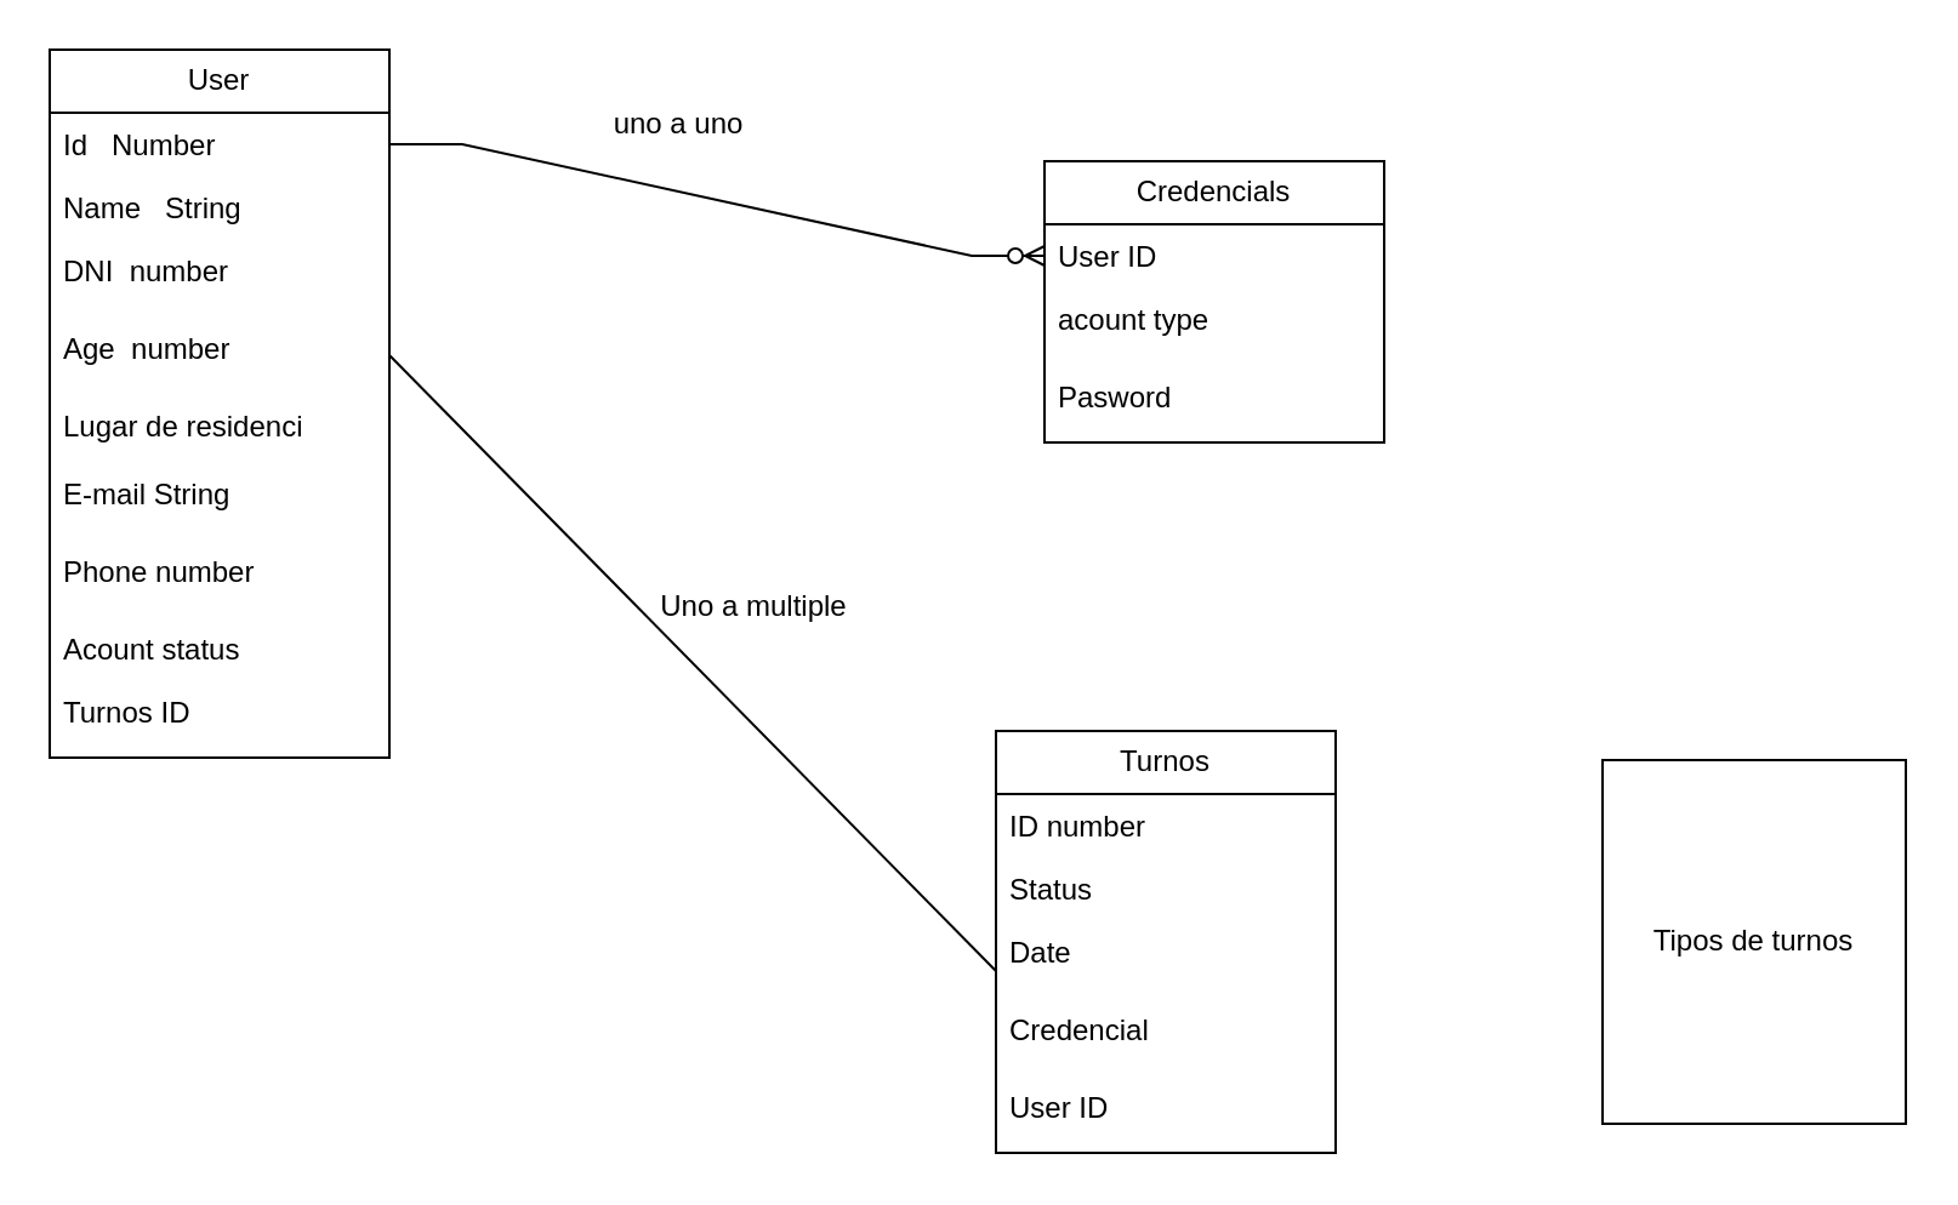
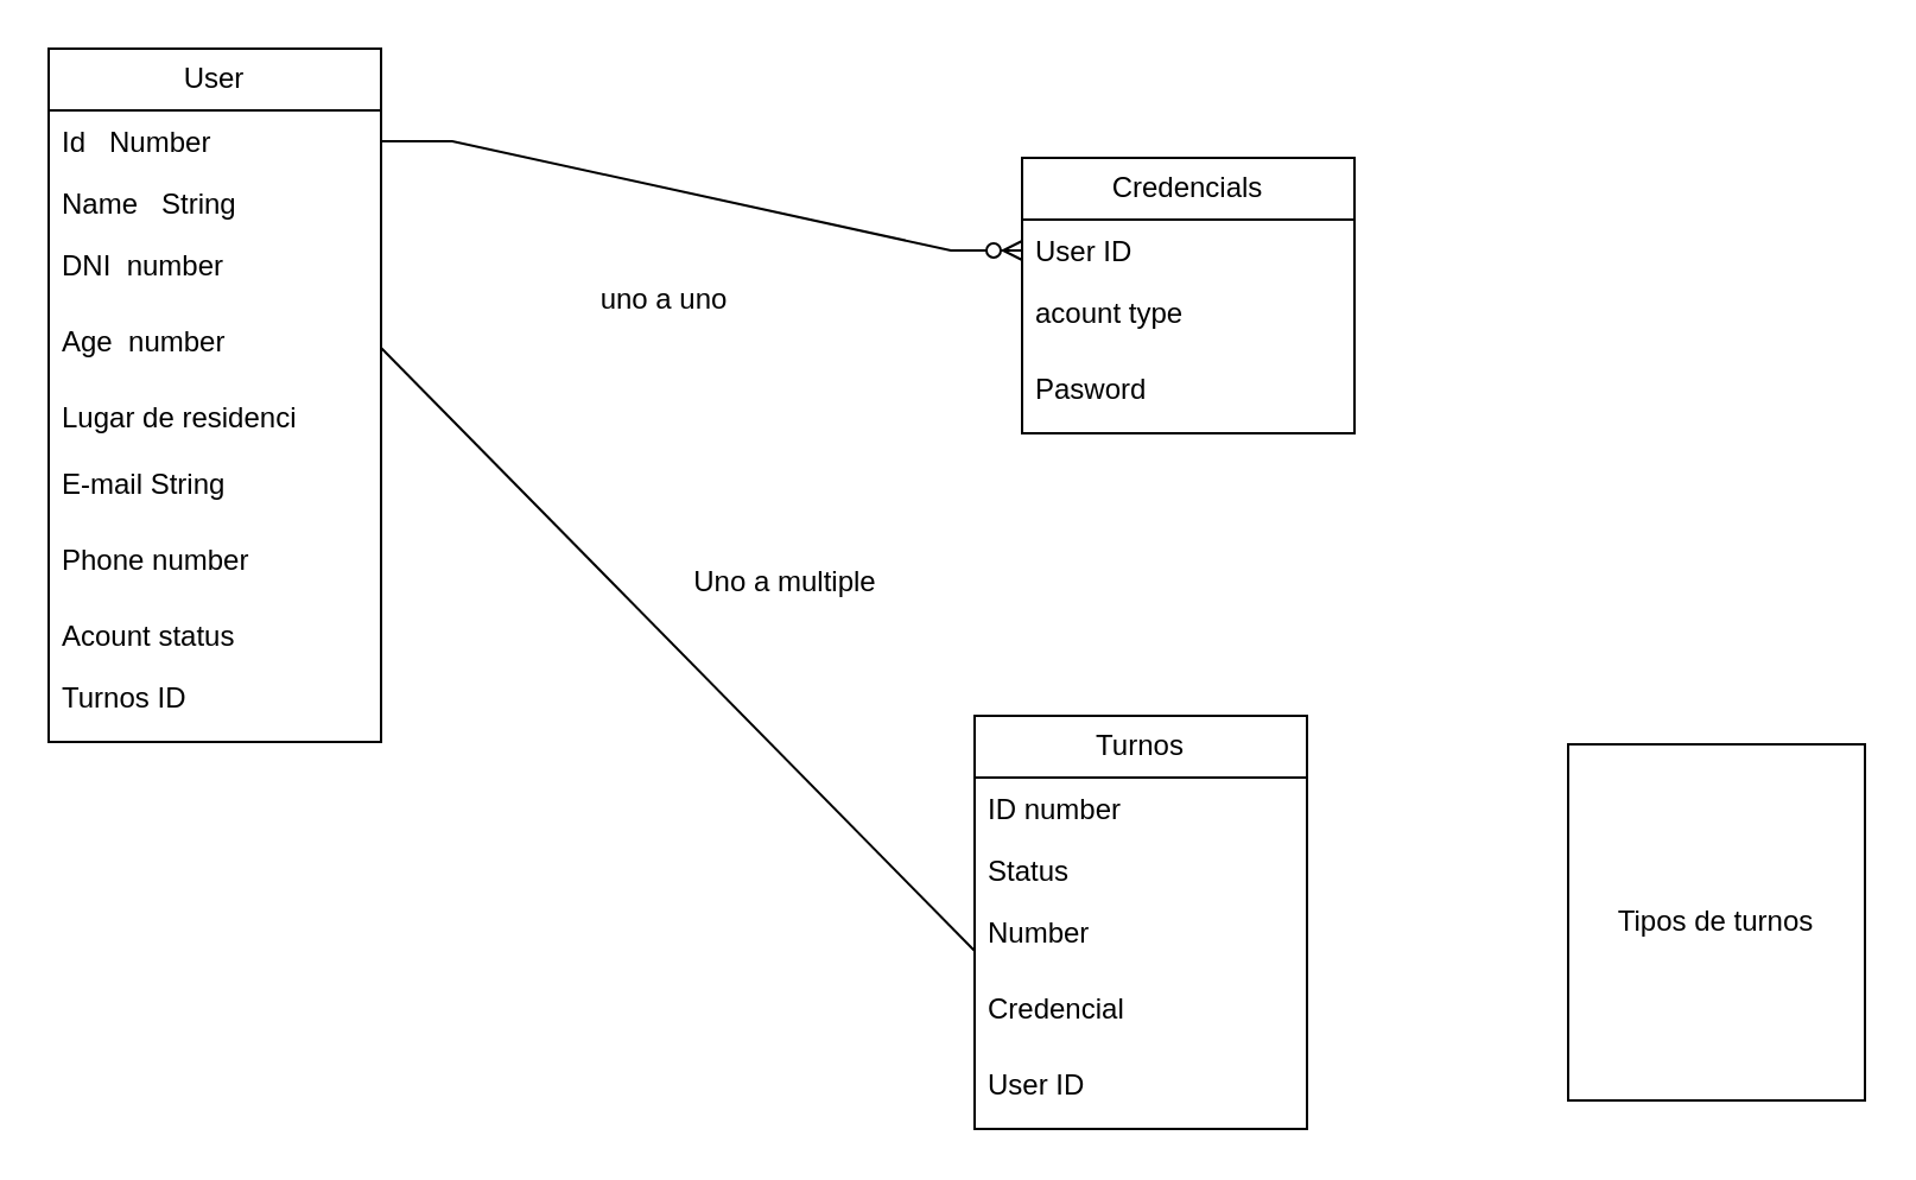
  <mxCell id="0" />
  <mxCell id="1" parent="0" />
  <mxCell id="2" value="Tipos de turnos" style="whiteSpace=wrap;html=1;aspect=fixed;" parent="1" vertex="1"><mxGeometry x="660" y="313" width="125" height="150" as="geometry" /></mxCell>
  <mxCell id="3" value="" style="endArrow=none;html=1;rounded=0;exitX=1;exitY=0.5;exitDx=0;exitDy=0;entryX=0;entryY=0.5;entryDx=0;entryDy=0;" parent="1" source="8" edge="1"><mxGeometry width="50" height="50" relative="1" as="geometry"><mxPoint x="230" y="300" as="sourcePoint" /><mxPoint x="410" y="400" as="targetPoint" /></mxGeometry></mxCell>
  <mxCell id="4" value="User" style="swimlane;fontStyle=0;childLayout=stackLayout;horizontal=1;startSize=26;fillColor=none;horizontalStack=0;resizeParent=1;resizeParentMax=0;resizeLast=0;collapsible=1;marginBottom=0;whiteSpace=wrap;html=1;" parent="1" vertex="1"><mxGeometry x="20" y="20" width="140" height="292" as="geometry"><mxRectangle x="60" y="340" width="100" height="30" as="alternateBounds" /></mxGeometry></mxCell>
  <mxCell id="5" value="Id&amp;nbsp; &amp;nbsp;Number" style="text;strokeColor=none;fillColor=none;align=left;verticalAlign=top;spacingLeft=4;spacingRight=4;overflow=hidden;rotatable=0;points=[[0,0.5],[1,0.5]];portConstraint=eastwest;whiteSpace=wrap;html=1;" parent="4" vertex="1"><mxGeometry y="26" width="140" height="26" as="geometry" /></mxCell>
  <mxCell id="6" value="Name&amp;nbsp; &amp;nbsp;String" style="text;strokeColor=none;fillColor=none;align=left;verticalAlign=top;spacingLeft=4;spacingRight=4;overflow=hidden;rotatable=0;points=[[0,0.5],[1,0.5]];portConstraint=eastwest;whiteSpace=wrap;html=1;" parent="4" vertex="1"><mxGeometry y="52" width="140" height="26" as="geometry" /></mxCell>
  <mxCell id="7" value="DNI&amp;nbsp; number" style="text;strokeColor=none;fillColor=none;align=left;verticalAlign=top;spacingLeft=4;spacingRight=4;overflow=hidden;rotatable=0;points=[[0,0.5],[1,0.5]];portConstraint=eastwest;whiteSpace=wrap;html=1;" parent="4" vertex="1"><mxGeometry y="78" width="140" height="32" as="geometry" /></mxCell>
  <mxCell id="8" value="Age&amp;nbsp; number" style="text;strokeColor=none;fillColor=none;align=left;verticalAlign=top;spacingLeft=4;spacingRight=4;overflow=hidden;rotatable=0;points=[[0,0.5],[1,0.5]];portConstraint=eastwest;whiteSpace=wrap;html=1;" parent="4" vertex="1"><mxGeometry y="110" width="140" height="32" as="geometry" /></mxCell>
  <mxCell id="9" value="Lugar de residenci&lt;span style=&quot;white-space: pre;&quot;&gt;&#09;&lt;/span&gt;" style="text;strokeColor=none;fillColor=none;align=left;verticalAlign=top;spacingLeft=4;spacingRight=4;overflow=hidden;rotatable=0;points=[[0,0.5],[1,0.5]];portConstraint=eastwest;whiteSpace=wrap;html=1;" parent="4" vertex="1"><mxGeometry y="142" width="140" height="28" as="geometry" /></mxCell>
  <mxCell id="10" value="E-mail String" style="text;strokeColor=none;fillColor=none;align=left;verticalAlign=top;spacingLeft=4;spacingRight=4;overflow=hidden;rotatable=0;points=[[0,0.5],[1,0.5]];portConstraint=eastwest;whiteSpace=wrap;html=1;" parent="4" vertex="1"><mxGeometry y="170" width="140" height="32" as="geometry" /></mxCell>
  <mxCell id="11" value="Phone number" style="text;strokeColor=none;fillColor=none;align=left;verticalAlign=top;spacingLeft=4;spacingRight=4;overflow=hidden;rotatable=0;points=[[0,0.5],[1,0.5]];portConstraint=eastwest;whiteSpace=wrap;html=1;" parent="4" vertex="1"><mxGeometry y="202" width="140" height="32" as="geometry" /></mxCell>
  <mxCell id="12" style="edgeStyle=orthogonalEdgeStyle;rounded=0;orthogonalLoop=1;jettySize=auto;html=1;exitX=1;exitY=0.5;exitDx=0;exitDy=0;" parent="4" source="5" target="5" edge="1"><mxGeometry relative="1" as="geometry" /></mxCell>
  <mxCell id="13" value="Acount status" style="text;strokeColor=none;fillColor=none;align=left;verticalAlign=top;spacingLeft=4;spacingRight=4;overflow=hidden;rotatable=0;points=[[0,0.5],[1,0.5]];portConstraint=eastwest;whiteSpace=wrap;html=1;" vertex="1" parent="4"><mxGeometry y="234" width="140" height="26" as="geometry" /></mxCell>
  <mxCell id="14" value="Turnos ID" style="text;strokeColor=none;fillColor=none;align=left;verticalAlign=top;spacingLeft=4;spacingRight=4;overflow=hidden;rotatable=0;points=[[0,0.5],[1,0.5]];portConstraint=eastwest;whiteSpace=wrap;html=1;" vertex="1" parent="4"><mxGeometry y="260" width="140" height="32" as="geometry" /></mxCell>
  <mxCell id="15" value="Credencials" style="swimlane;fontStyle=0;childLayout=stackLayout;horizontal=1;startSize=26;fillColor=none;horizontalStack=0;resizeParent=1;resizeParentMax=0;resizeLast=0;collapsible=1;marginBottom=0;whiteSpace=wrap;html=1;" parent="1" vertex="1"><mxGeometry x="430" y="66" width="140" height="116" as="geometry"><mxRectangle x="60" y="340" width="100" height="30" as="alternateBounds" /></mxGeometry></mxCell>
  <mxCell id="16" value="User ID" style="text;strokeColor=none;fillColor=none;align=left;verticalAlign=top;spacingLeft=4;spacingRight=4;overflow=hidden;rotatable=0;points=[[0,0.5],[1,0.5]];portConstraint=eastwest;whiteSpace=wrap;html=1;" parent="15" vertex="1"><mxGeometry y="26" width="140" height="26" as="geometry" /></mxCell>
  <mxCell id="17" value="acount type" style="text;strokeColor=none;fillColor=none;align=left;verticalAlign=top;spacingLeft=4;spacingRight=4;overflow=hidden;rotatable=0;points=[[0,0.5],[1,0.5]];portConstraint=eastwest;whiteSpace=wrap;html=1;" parent="15" vertex="1"><mxGeometry y="52" width="140" height="32" as="geometry" /></mxCell>
  <mxCell id="18" style="edgeStyle=orthogonalEdgeStyle;rounded=0;orthogonalLoop=1;jettySize=auto;html=1;exitX=1;exitY=0.5;exitDx=0;exitDy=0;" parent="15" source="16" target="16" edge="1"><mxGeometry relative="1" as="geometry" /></mxCell>
  <mxCell id="19" value="Pasword" style="text;strokeColor=none;fillColor=none;align=left;verticalAlign=top;spacingLeft=4;spacingRight=4;overflow=hidden;rotatable=0;points=[[0,0.5],[1,0.5]];portConstraint=eastwest;whiteSpace=wrap;html=1;" vertex="1" parent="15"><mxGeometry y="84" width="140" height="32" as="geometry" /></mxCell>
  <mxCell id="20" value="" style="edgeStyle=entityRelationEdgeStyle;fontSize=12;html=1;endArrow=ERzeroToMany;endFill=1;rounded=0;exitX=1;exitY=0.5;exitDx=0;exitDy=0;" edge="1" parent="1" source="5" target="16"><mxGeometry width="100" height="100" relative="1" as="geometry"><mxPoint x="190" y="60" as="sourcePoint" /><mxPoint x="350" y="140" as="targetPoint" /></mxGeometry></mxCell>
- <mxCell id="21" value="uno a uno" style="text;html=1;align=center;verticalAlign=middle;resizable=0;points=[];autosize=1;strokeColor=none;fillColor=none;" vertex="1" parent="1"><mxGeometry x="239" y="36" width="80" height="30" as="geometry" /></mxCell>
+ <mxCell id="21" value="uno a uno" style="text;html=1;align=center;verticalAlign=middle;resizable=0;points=[];autosize=1;strokeColor=none;fillColor=none;" vertex="1" parent="1"><mxGeometry x="239" y="111" width="80" height="30" as="geometry" /></mxCell>
  <mxCell id="22" value="Turnos" style="swimlane;fontStyle=0;childLayout=stackLayout;horizontal=1;startSize=26;fillColor=none;horizontalStack=0;resizeParent=1;resizeParentMax=0;resizeLast=0;collapsible=1;marginBottom=0;whiteSpace=wrap;html=1;" vertex="1" parent="1"><mxGeometry x="410" y="301" width="140" height="174" as="geometry"><mxRectangle x="60" y="340" width="100" height="30" as="alternateBounds" /></mxGeometry></mxCell>
  <mxCell id="23" value="ID number" style="text;strokeColor=none;fillColor=none;align=left;verticalAlign=top;spacingLeft=4;spacingRight=4;overflow=hidden;rotatable=0;points=[[0,0.5],[1,0.5]];portConstraint=eastwest;whiteSpace=wrap;html=1;" vertex="1" parent="22"><mxGeometry y="26" width="140" height="26" as="geometry" /></mxCell>
  <mxCell id="24" value="Status" style="text;strokeColor=none;fillColor=none;align=left;verticalAlign=top;spacingLeft=4;spacingRight=4;overflow=hidden;rotatable=0;points=[[0,0.5],[1,0.5]];portConstraint=eastwest;whiteSpace=wrap;html=1;" vertex="1" parent="22"><mxGeometry y="52" width="140" height="26" as="geometry" /></mxCell>
- <mxCell id="25" value="Date" style="text;strokeColor=none;fillColor=none;align=left;verticalAlign=top;spacingLeft=4;spacingRight=4;overflow=hidden;rotatable=0;points=[[0,0.5],[1,0.5]];portConstraint=eastwest;whiteSpace=wrap;html=1;" vertex="1" parent="22"><mxGeometry y="78" width="140" height="32" as="geometry" /></mxCell>
+ <mxCell id="25" value="Number" style="text;strokeColor=none;fillColor=none;align=left;verticalAlign=top;spacingLeft=4;spacingRight=4;overflow=hidden;rotatable=0;points=[[0,0.5],[1,0.5]];portConstraint=eastwest;whiteSpace=wrap;html=1;" vertex="1" parent="22"><mxGeometry y="78" width="140" height="32" as="geometry" /></mxCell>
  <mxCell id="26" style="edgeStyle=orthogonalEdgeStyle;rounded=0;orthogonalLoop=1;jettySize=auto;html=1;exitX=1;exitY=0.5;exitDx=0;exitDy=0;" edge="1" parent="22" source="23" target="23"><mxGeometry relative="1" as="geometry" /></mxCell>
  <mxCell id="27" value="Credencial" style="text;strokeColor=none;fillColor=none;align=left;verticalAlign=top;spacingLeft=4;spacingRight=4;overflow=hidden;rotatable=0;points=[[0,0.5],[1,0.5]];portConstraint=eastwest;whiteSpace=wrap;html=1;" vertex="1" parent="22"><mxGeometry y="110" width="140" height="32" as="geometry" /></mxCell>
  <mxCell id="28" value="User ID" style="text;strokeColor=none;fillColor=none;align=left;verticalAlign=top;spacingLeft=4;spacingRight=4;overflow=hidden;rotatable=0;points=[[0,0.5],[1,0.5]];portConstraint=eastwest;whiteSpace=wrap;html=1;" vertex="1" parent="22"><mxGeometry y="142" width="140" height="32" as="geometry" /></mxCell>
- <mxCell id="29" value="Uno a multiple" style="text;html=1;align=center;verticalAlign=middle;resizable=0;points=[];autosize=1;strokeColor=none;fillColor=none;" vertex="1" parent="1"><mxGeometry x="260" y="235" width="100" height="30" as="geometry" /></mxCell>
+ <mxCell id="29" value="Uno a multiple" style="text;html=1;align=center;verticalAlign=middle;resizable=0;points=[];autosize=1;strokeColor=none;fillColor=none;" vertex="1" parent="1"><mxGeometry x="280" y="230" width="100" height="30" as="geometry" /></mxCell>
